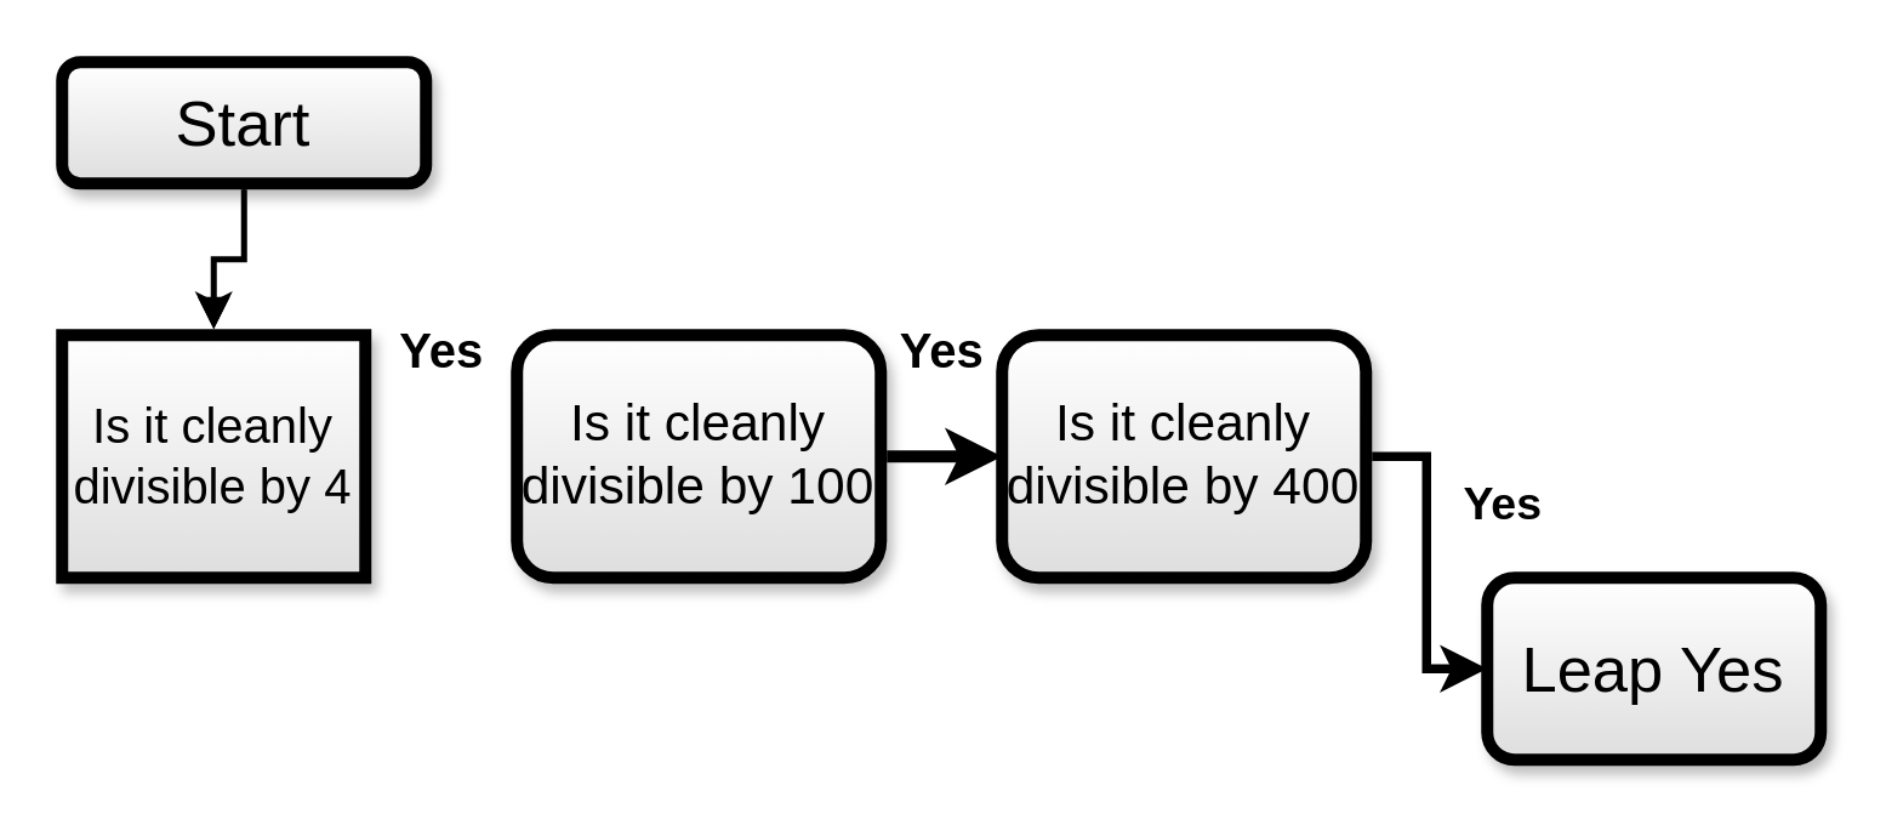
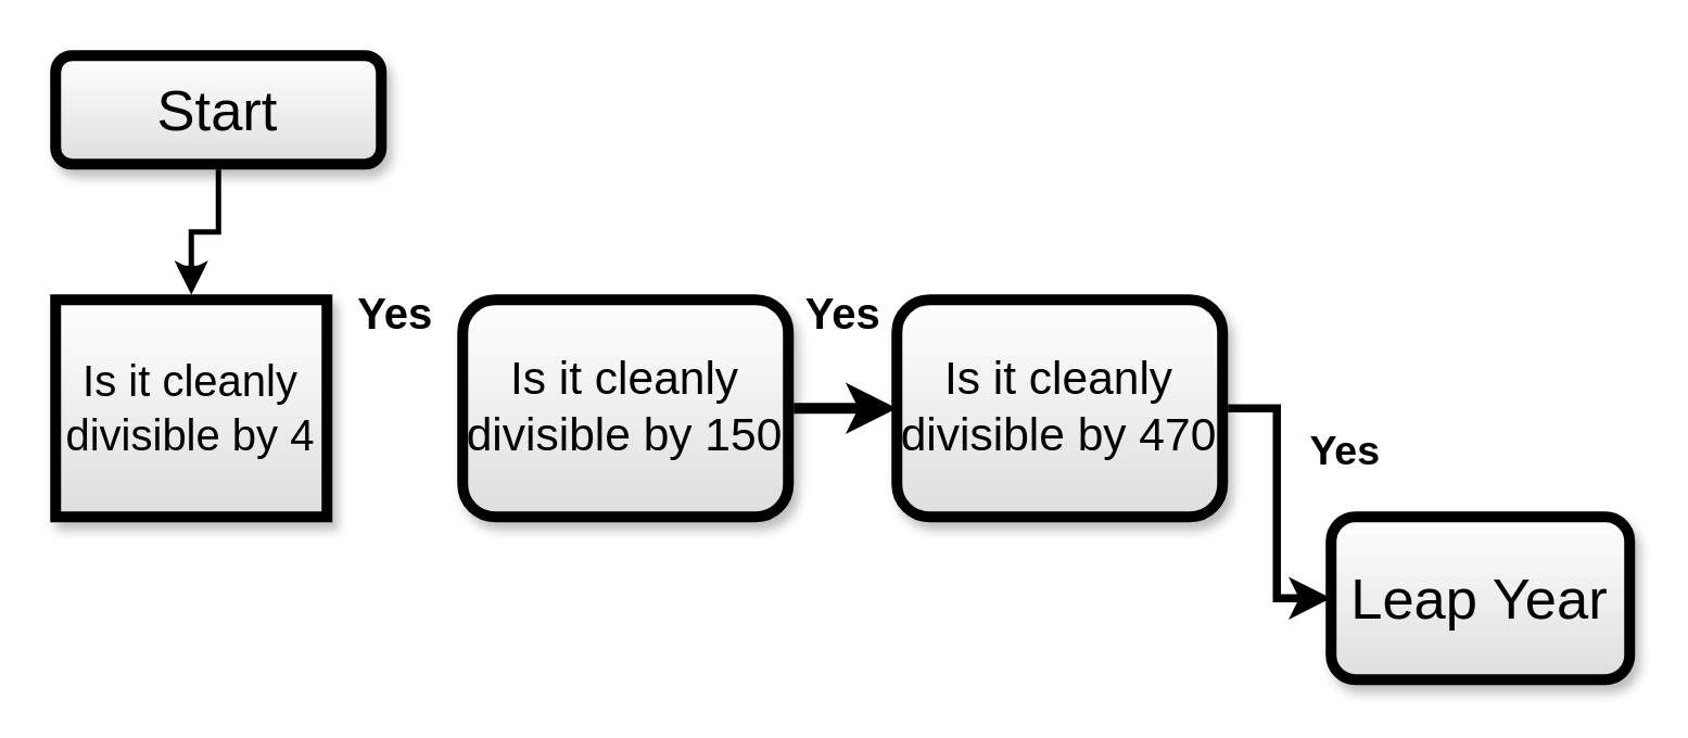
  <mxCell id="0" />
  <mxCell id="1" parent="0" />
  <mxCell id="2" value="" style="rounded=0;html=1;jettySize=auto;orthogonalLoop=1;fontSize=11;endArrow=block;endFill=0;endSize=8;strokeWidth=1;shadow=0;labelBackgroundColor=none;edgeStyle=orthogonalEdgeStyle;" parent="1" source="4" target="5" edge="1"><mxGeometry relative="1" as="geometry" /></mxCell>
  <mxCell id="3" value="" style="edgeStyle=orthogonalEdgeStyle;rounded=0;orthogonalLoop=1;jettySize=auto;html=1;fontSize=15;strokeWidth=2;" edge="1" parent="1" source="4" target="5"><mxGeometry relative="1" as="geometry" /></mxCell>
  <mxCell id="4" value="Start" style="rounded=1;whiteSpace=wrap;html=1;fontSize=21;glass=0;strokeWidth=4;shadow=1;perimeterSpacing=2;gradientColor=#DEDEDE;" parent="1" vertex="1"><mxGeometry x="20" y="20" width="120" height="40" as="geometry" /></mxCell>
  <mxCell id="5" value="Is it cleanly divisible by 4" style="whiteSpace=wrap;html=1;fontSize=16;glass=0;strokeWidth=4;shadow=1;perimeterSpacing=2;gradientColor=#DEDEDE;rounded=0;" parent="1" vertex="1"><mxGeometry x="20" y="110" width="100" height="80" as="geometry" /></mxCell>
- <mxCell id="6" value="Is it cleanly divisible by 100" style="rounded=1;whiteSpace=wrap;html=1;fontSize=17;glass=0;strokeWidth=4;shadow=1;perimeterSpacing=2;gradientColor=#DEDEDE;" parent="1" vertex="1"><mxGeometry x="170" y="110" width="120" height="80" as="geometry" /></mxCell>
+ <mxCell id="6" value="Is it cleanly divisible by 150" style="rounded=1;whiteSpace=wrap;html=1;fontSize=17;glass=0;strokeWidth=4;shadow=1;perimeterSpacing=2;gradientColor=#DEDEDE;" parent="1" vertex="1"><mxGeometry x="170" y="110" width="120" height="80" as="geometry" /></mxCell>
  <mxCell id="7" value="&lt;font style=&quot;font-size: 16px;&quot;&gt;Yes&lt;/font&gt;" style="text;html=1;align=center;verticalAlign=middle;resizable=0;points=[];autosize=1;strokeColor=none;fillColor=none;fontSize=16;fontStyle=1" vertex="1" parent="1"><mxGeometry x="120" y="100" width="50" height="30" as="geometry" /></mxCell>
  <mxCell id="8" value="" style="edgeStyle=orthogonalEdgeStyle;rounded=0;orthogonalLoop=1;jettySize=auto;html=1;strokeWidth=4;" edge="1" parent="1" source="6"><mxGeometry relative="1" as="geometry"><mxPoint x="330" y="150" as="targetPoint" /></mxGeometry></mxCell>
  <mxCell id="9" value="" style="edgeStyle=orthogonalEdgeStyle;rounded=0;orthogonalLoop=1;jettySize=auto;html=1;strokeWidth=3;" edge="1" parent="1" source="10"><mxGeometry relative="1" as="geometry"><mxPoint x="490" y="220" as="targetPoint" /><Array as="points"><mxPoint x="470" y="150" /><mxPoint x="470" y="220" /></Array></mxGeometry></mxCell>
- <mxCell id="10" value="Is it cleanly divisible by 400" style="rounded=1;whiteSpace=wrap;html=1;fontSize=17;glass=0;strokeWidth=4;shadow=1;perimeterSpacing=2;gradientColor=#DEDEDE;" vertex="1" parent="1"><mxGeometry x="330" y="110" width="120" height="80" as="geometry" /></mxCell>
- <mxCell id="11" value="Leap Yes" style="rounded=1;whiteSpace=wrap;html=1;fontSize=21;glass=0;strokeWidth=4;shadow=1;perimeterSpacing=2;gradientColor=#DEDEDE;" vertex="1" parent="1"><mxGeometry x="490" y="190" width="110" height="60" as="geometry" /></mxCell>
+ <mxCell id="10" value="Is it cleanly divisible by 470" style="rounded=1;whiteSpace=wrap;html=1;fontSize=17;glass=0;strokeWidth=4;shadow=1;perimeterSpacing=2;gradientColor=#DEDEDE;" vertex="1" parent="1"><mxGeometry x="330" y="110" width="120" height="80" as="geometry" /></mxCell>
+ <mxCell id="11" value="Leap Year" style="rounded=1;whiteSpace=wrap;html=1;fontSize=21;glass=0;strokeWidth=4;shadow=1;perimeterSpacing=2;gradientColor=#DEDEDE;" vertex="1" parent="1"><mxGeometry x="490" y="190" width="110" height="60" as="geometry" /></mxCell>
  <mxCell id="12" value="Yes" style="text;html=1;align=center;verticalAlign=middle;resizable=0;points=[];autosize=1;strokeColor=none;fillColor=none;fontSize=15;fontStyle=1" vertex="1" parent="1"><mxGeometry x="470" y="150" width="50" height="30" as="geometry" /></mxCell>
  <mxCell id="13" value="Yes" style="text;html=1;align=center;verticalAlign=middle;resizable=0;points=[];autosize=1;strokeColor=none;fillColor=none;fontSize=16;fontStyle=1" vertex="1" parent="1"><mxGeometry x="285" y="100" width="50" height="30" as="geometry" /></mxCell>
